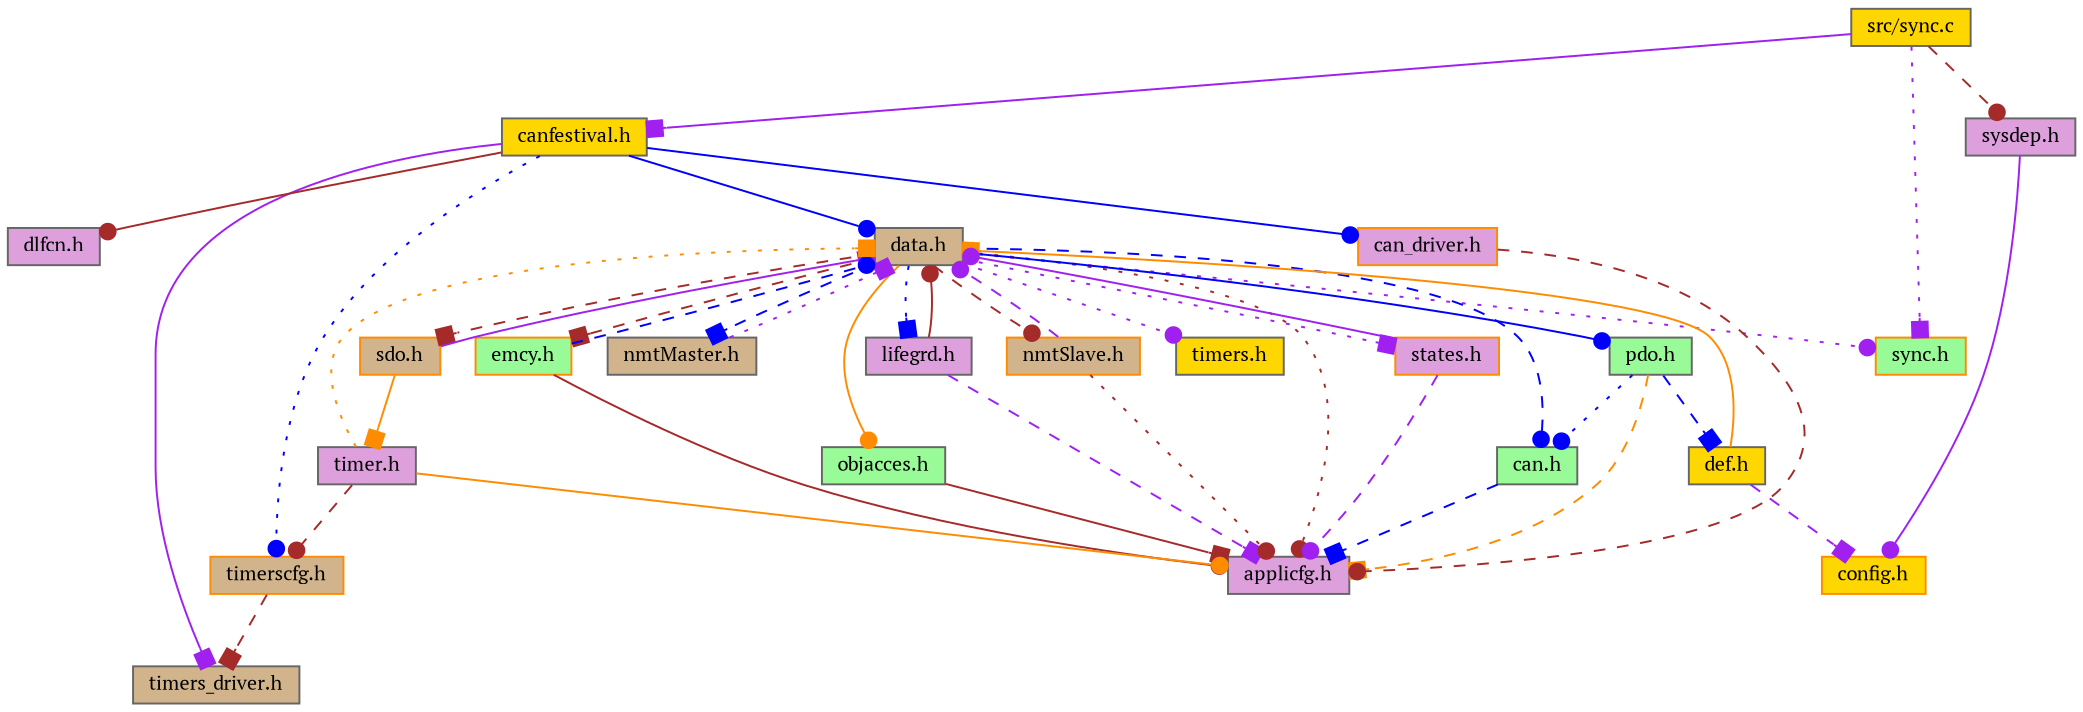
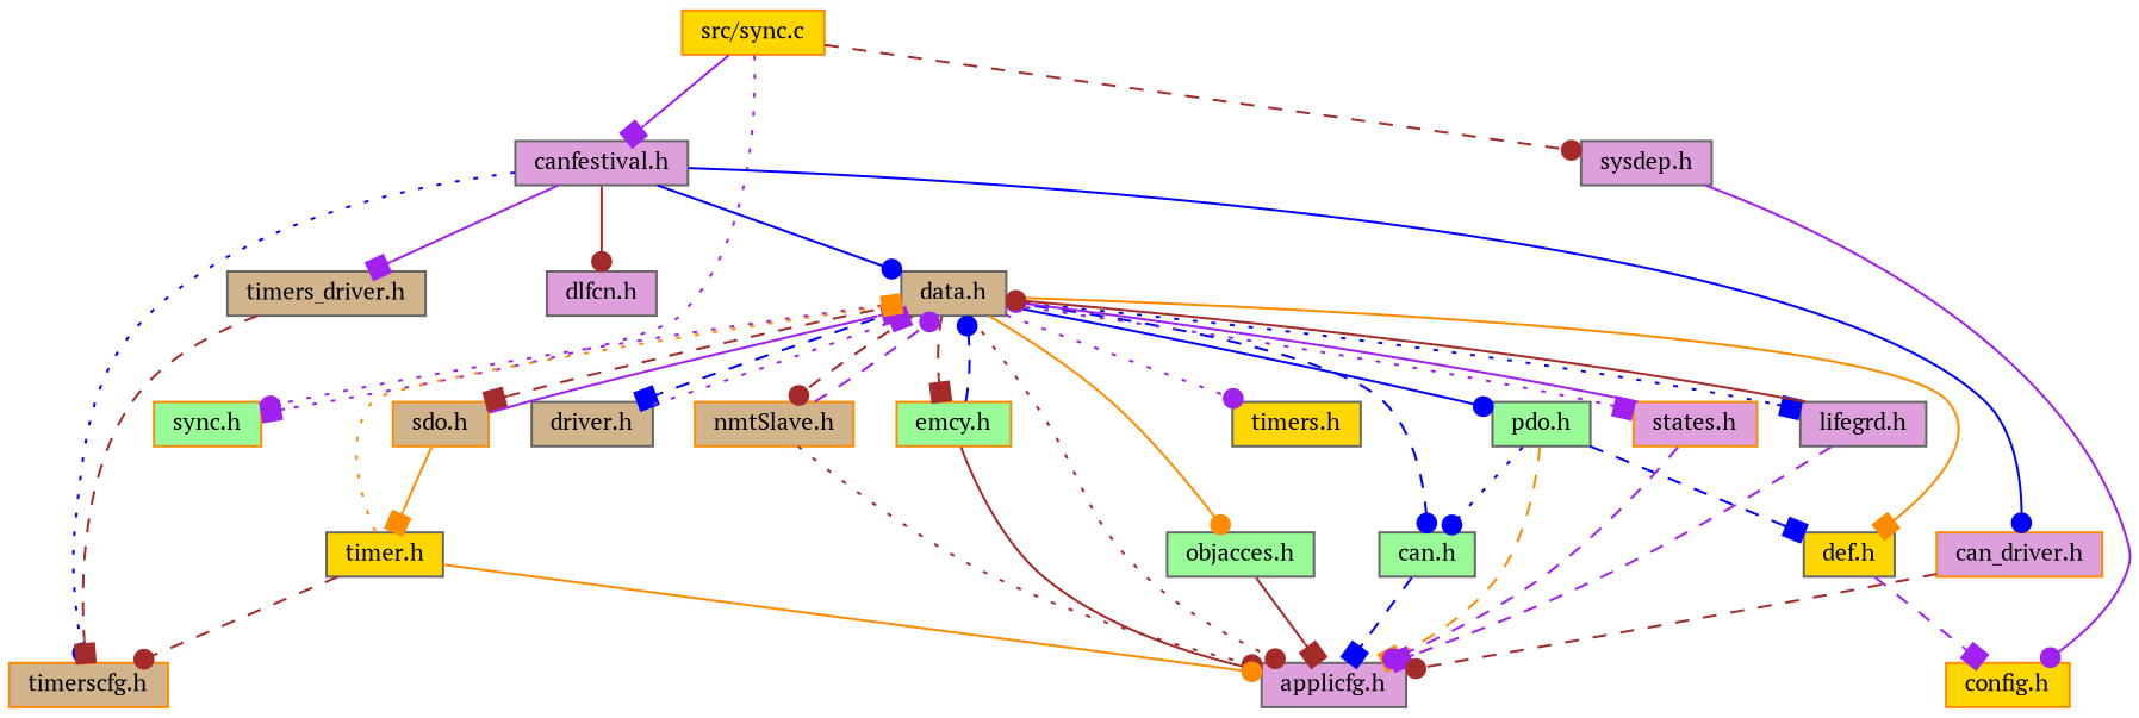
  digraph {
    fontname="PT Serif"
    node [color=gray40 fillcolor=plum fontname="PT Serif" fontsize=10 shape=record style=filled]
    edge [arrowhead=dot color=purple fontname="PT Serif" fontsize=10 labelfontname=FreeSans labelfontsize=10 style=dashed]
-   n1 [fillcolor=gold fontcolor=black height=0.2 label="src/sync.c" width=0.4]
+   n1 [color=darkorange fillcolor=gold fontcolor=black height=0.2 label="src/sync.c" width=0.4]
    n2 [color=darkorange fillcolor=palegreen height=0.2 label="sync.h" width=0.4]
-   n3 [fillcolor=gold height=0.2 label="canfestival.h" width=0.4]
+   n3 [height=0.2 label="canfestival.h" width=0.4]
    n4 [height=0.2 label="sysdep.h" width=0.4]
    n5 [fillcolor=tan height=0.2 label="data.h" width=0.4]
    n6 [height=0.2 label="applicfg.h" width=0.4]
    n7 [fillcolor=gold height=0.2 label="def.h" width=0.4]
    n8 [fillcolor=palegreen height=0.2 label="can.h" width=0.4]
    n9 [fillcolor=gold height=0.2 label="timers.h" width=0.4]
    n10 [fillcolor=palegreen height=0.2 label="objacces.h" width=0.4]
    n11 [color=darkorange fillcolor=tan height=0.2 label="sdo.h" width=0.4]
    n12 [fillcolor=palegreen height=0.2 label="pdo.h" width=0.4]
    n13 [color=darkorange height=0.2 label="states.h" width=0.4]
    n14 [height=0.2 label="lifegrd.h" width=0.4]
    n15 [color=darkorange fillcolor=tan height=0.2 label="nmtSlave.h" width=0.4]
-   n16 [fillcolor=tan height=0.2 label="nmtMaster.h" width=0.4]
+   n16 [fillcolor=tan height=0.2 label="driver.h" width=0.4]
    n17 [color=darkorange fillcolor=palegreen height=0.2 label="emcy.h" width=0.4]
    n18 [color=darkorange fillcolor=tan height=0.2 label="timerscfg.h" width=0.4]
    n19 [color=darkorange height=0.2 label="can_driver.h" width=0.4]
    n20 [fillcolor=tan height=0.2 label="timers_driver.h" width=0.4]
    n21 [height=0.2 label="dlfcn.h" width=0.4]
    n22 [color=darkorange fillcolor=gold height=0.2 label="config.h" width=0.4]
-   n23 [height=0.2 label="timer.h" width=0.4]
+   n23 [fillcolor=gold height=0.2 label="timer.h" width=0.4]
    n1 -> n2 [arrowhead=box style=dotted]
    n1 -> n3 [arrowhead=box style=solid]
    n1 -> n4 [color=brown]
    n3 -> n5 [color=blue style=solid]
    n3 -> n18 [color=blue style=dotted]
    n3 -> n19 [color=blue style=solid]
    n3 -> n20 [arrowhead=box style=solid]
    n3 -> n21 [color=brown style=solid]
    n4 -> n22 [style=solid]
    n5 -> n2 [style=dotted]
    n5 -> n6 [color=brown style=dotted]
-   n7 -> n5 [arrowhead=box color=darkorange style=solid]
+   n5 -> n7 [arrowhead=box color=darkorange style=solid]
    n5 -> n8 [color=blue]
    n5 -> n9 [style=dotted]
    n5 -> n10 [color=darkorange style=solid]
    n5 -> n11 [arrowhead=box color=brown]
    n5 -> n12 [color=blue style=solid]
    n5 -> n13 [arrowhead=box style=dotted]
    n5 -> n14 [arrowhead=box color=blue style=dotted]
    n5 -> n15 [color=brown]
    n5 -> n16 [arrowhead=box color=blue]
    n5 -> n17 [arrowhead=box color=brown]
    n7 -> n22 [arrowhead=box]
    n8 -> n6 [arrowhead=box color=blue]
    n10 -> n6 [arrowhead=box color=brown style=solid]
    n11 -> n5 [arrowhead=box style=solid]
    n11 -> n23 [arrowhead=box color=darkorange style=solid]
    n12 -> n6 [arrowhead=box color=darkorange]
    n12 -> n7 [arrowhead=box color=blue]
    n12 -> n8 [color=blue style=dotted]
    n13 -> n5 [style=solid]
    n13 -> n6
    n14 -> n5 [color=brown style=solid]
    n14 -> n6 [arrowhead=box]
    n15 -> n5
    n15 -> n6 [color=brown style=dotted]
    n16 -> n5 [arrowhead=box style=dotted]
    n17 -> n5 [color=blue]
    n17 -> n6 [color=brown style=solid]
    n19 -> n6 [color=brown]
-   n18 -> n20 [arrowhead=box color=brown]
+   n20 -> n18 [arrowhead=box color=brown]
    n23 -> n5 [arrowhead=box color=darkorange style=dotted]
    n23 -> n6 [color=darkorange style=solid]
    n23 -> n18 [color=brown]
  }
